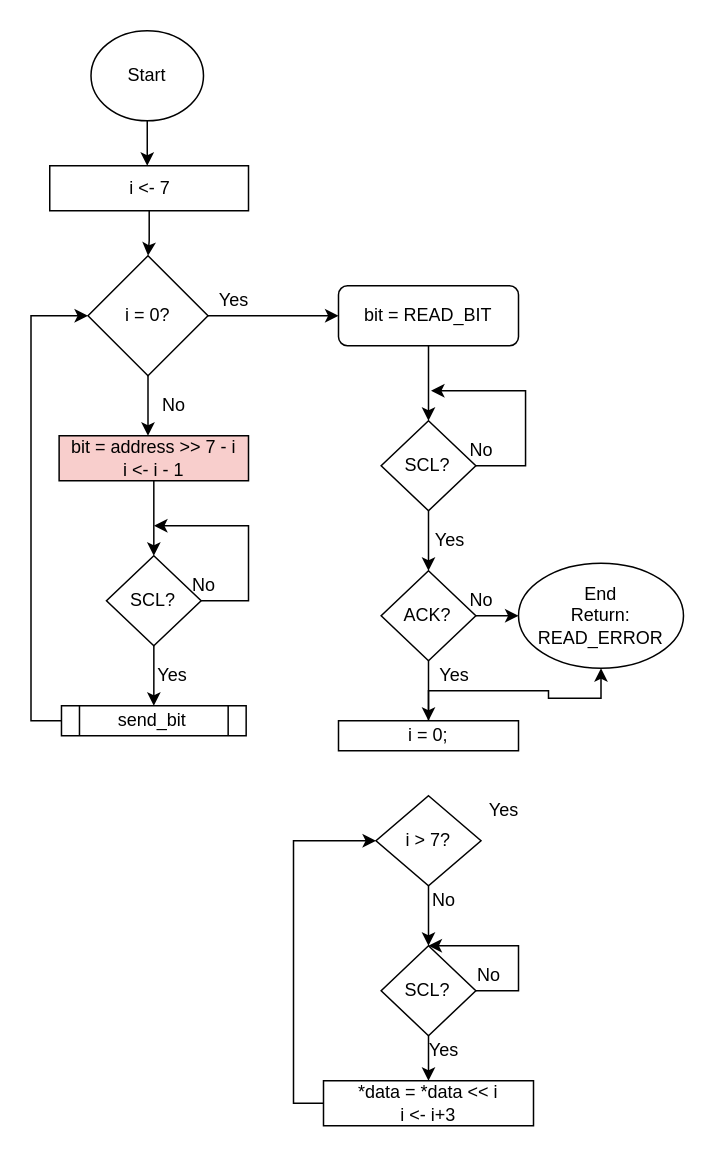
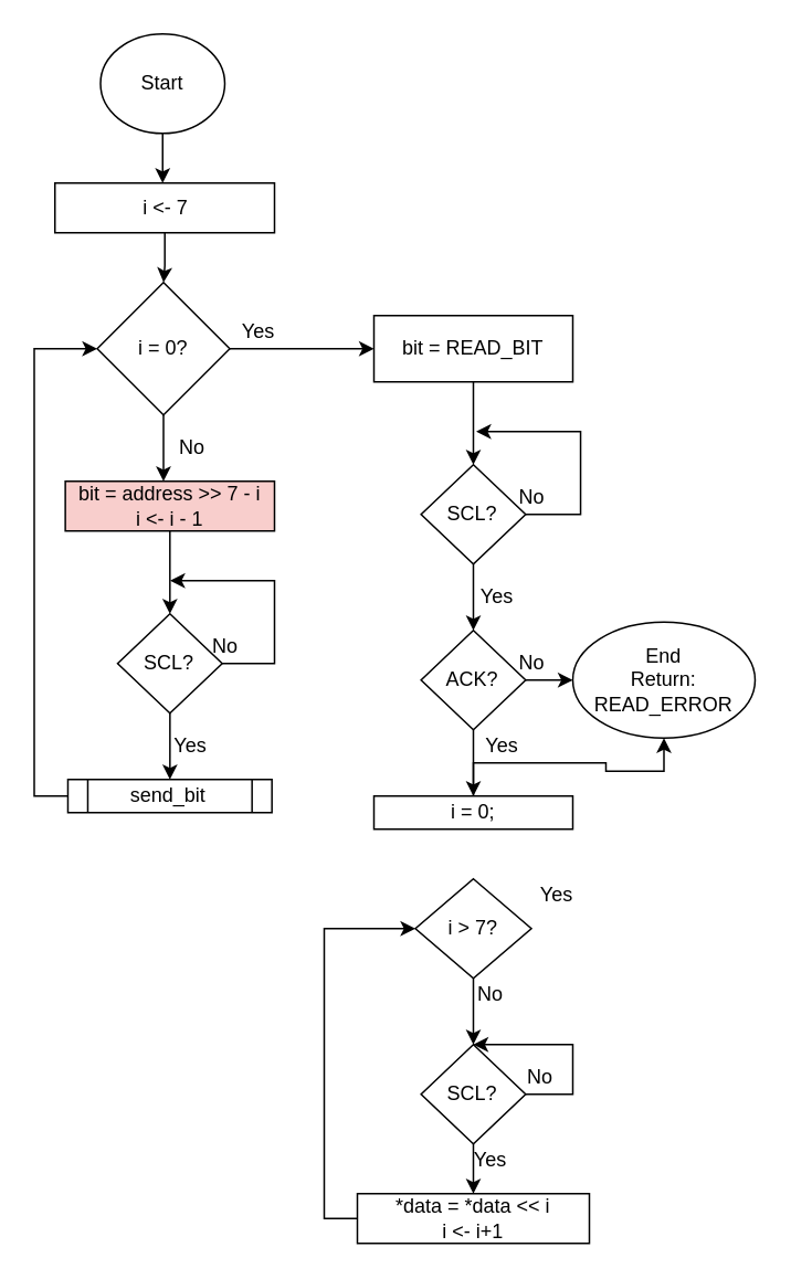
  <mxCell id="0" />
  <mxCell id="1" parent="0" />
  <mxCell id="2" style="edgeStyle=orthogonalEdgeStyle;rounded=0;orthogonalLoop=1;jettySize=auto;html=1;entryX=0.5;entryY=0;entryDx=0;entryDy=0;" edge="1" parent="1" source="3"><mxGeometry relative="1" as="geometry"><mxPoint x="97.5" y="110" as="targetPoint" /></mxGeometry></mxCell>
  <mxCell id="3" value="Start" style="ellipse;whiteSpace=wrap;html=1;" vertex="1" parent="1"><mxGeometry x="60" y="20" width="75" height="60" as="geometry" /></mxCell>
  <mxCell id="4" style="edgeStyle=orthogonalEdgeStyle;rounded=0;orthogonalLoop=1;jettySize=auto;html=1;entryX=0.5;entryY=0;entryDx=0;entryDy=0;" edge="1" parent="1" source="5" target="8"><mxGeometry relative="1" as="geometry" /></mxCell>
  <mxCell id="5" value="i &amp;lt;- 7" style="rounded=0;whiteSpace=wrap;html=1;" vertex="1" parent="1"><mxGeometry x="32.5" y="110" width="132.5" height="30" as="geometry" /></mxCell>
  <mxCell id="6" style="edgeStyle=orthogonalEdgeStyle;rounded=0;orthogonalLoop=1;jettySize=auto;html=1;entryX=0;entryY=0.5;entryDx=0;entryDy=0;" edge="1" parent="1" source="8" target="16"><mxGeometry relative="1" as="geometry"><mxPoint x="215" y="210" as="targetPoint" /></mxGeometry></mxCell>
  <mxCell id="7" style="edgeStyle=orthogonalEdgeStyle;rounded=0;orthogonalLoop=1;jettySize=auto;html=1;" edge="1" parent="1" source="8"><mxGeometry relative="1" as="geometry"><mxPoint x="98" y="290" as="targetPoint" /></mxGeometry></mxCell>
  <mxCell id="8" value="i = 0?" style="rhombus;whiteSpace=wrap;html=1;" vertex="1" parent="1"><mxGeometry x="58" y="170" width="80" height="80" as="geometry" /></mxCell>
  <mxCell id="9" value="Yes" style="text;html=1;align=center;verticalAlign=middle;resizable=0;points=[];autosize=1;strokeColor=none;fillColor=none;" vertex="1" parent="1"><mxGeometry x="140" y="190" width="30" height="20" as="geometry" /></mxCell>
  <mxCell id="10" value="No" style="text;html=1;align=center;verticalAlign=middle;resizable=0;points=[];autosize=1;strokeColor=none;fillColor=none;" vertex="1" parent="1"><mxGeometry x="100" y="260" width="30" height="20" as="geometry" /></mxCell>
  <mxCell id="11" style="edgeStyle=orthogonalEdgeStyle;rounded=0;orthogonalLoop=1;jettySize=auto;html=1;entryX=0.5;entryY=0;entryDx=0;entryDy=0;exitX=0.5;exitY=1;exitDx=0;exitDy=0;" edge="1" parent="1" source="12" target="19"><mxGeometry relative="1" as="geometry" /></mxCell>
  <mxCell id="12" value="bit = address &amp;gt;&amp;gt; 7 - i&lt;br&gt;i &amp;lt;- i - 1" style="rounded=0;whiteSpace=wrap;html=1;fillColor=#f8cecc;" vertex="1" parent="1"><mxGeometry x="38.75" y="290" width="126.25" height="30" as="geometry" /></mxCell>
  <mxCell id="13" style="edgeStyle=orthogonalEdgeStyle;rounded=0;orthogonalLoop=1;jettySize=auto;html=1;entryX=0;entryY=0.5;entryDx=0;entryDy=0;exitX=0;exitY=0.5;exitDx=0;exitDy=0;" edge="1" parent="1" source="14" target="8"><mxGeometry relative="1" as="geometry"><Array as="points"><mxPoint x="20" y="480" /><mxPoint x="20" y="210" /></Array></mxGeometry></mxCell>
  <mxCell id="14" value="send_bit" style="shape=process;whiteSpace=wrap;html=1;backgroundOutline=1;" vertex="1" parent="1"><mxGeometry x="40.32" y="470" width="123.12" height="20" as="geometry" /></mxCell>
  <mxCell id="15" style="edgeStyle=orthogonalEdgeStyle;rounded=0;orthogonalLoop=1;jettySize=auto;html=1;entryX=0.5;entryY=0;entryDx=0;entryDy=0;" edge="1" parent="1" source="16" target="24"><mxGeometry relative="1" as="geometry"><mxPoint x="285" y="260" as="targetPoint" /></mxGeometry></mxCell>
- <mxCell id="16" value="bit = READ_BIT" style="whiteSpace=wrap;html=1;rounded=1;" vertex="1" parent="1"><mxGeometry x="225" y="190" width="120" height="40" as="geometry" /></mxCell>
+ <mxCell id="16" value="bit = READ_BIT" style="rounded=0;whiteSpace=wrap;html=1;" vertex="1" parent="1"><mxGeometry x="225" y="190" width="120" height="40" as="geometry" /></mxCell>
  <mxCell id="17" style="edgeStyle=orthogonalEdgeStyle;rounded=0;orthogonalLoop=1;jettySize=auto;html=1;entryX=0.5;entryY=0;entryDx=0;entryDy=0;" edge="1" parent="1" source="19" target="14"><mxGeometry relative="1" as="geometry" /></mxCell>
  <mxCell id="18" style="edgeStyle=orthogonalEdgeStyle;rounded=0;orthogonalLoop=1;jettySize=auto;html=1;" edge="1" parent="1" source="19"><mxGeometry relative="1" as="geometry"><mxPoint x="102" y="350" as="targetPoint" /><Array as="points"><mxPoint x="165" y="400" /><mxPoint x="165" y="350" /></Array></mxGeometry></mxCell>
  <mxCell id="19" value="SCL?" style="rhombus;whiteSpace=wrap;html=1;" vertex="1" parent="1"><mxGeometry x="70.32" y="370" width="63.12" height="60" as="geometry" /></mxCell>
  <mxCell id="20" value="Yes" style="text;html=1;align=center;verticalAlign=middle;resizable=0;points=[];autosize=1;strokeColor=none;fillColor=none;" vertex="1" parent="1"><mxGeometry x="99.06" y="440" width="30" height="20" as="geometry" /></mxCell>
  <mxCell id="21" value="No" style="text;html=1;align=center;verticalAlign=middle;resizable=0;points=[];autosize=1;strokeColor=none;fillColor=none;" vertex="1" parent="1"><mxGeometry x="120" y="380" width="30" height="20" as="geometry" /></mxCell>
  <mxCell id="22" style="edgeStyle=orthogonalEdgeStyle;rounded=0;orthogonalLoop=1;jettySize=auto;html=1;" edge="1" parent="1" source="24" target="29"><mxGeometry relative="1" as="geometry"><mxPoint x="285" y="380" as="targetPoint" /></mxGeometry></mxCell>
  <mxCell id="23" style="edgeStyle=orthogonalEdgeStyle;rounded=0;orthogonalLoop=1;jettySize=auto;html=1;" edge="1" parent="1" source="24"><mxGeometry relative="1" as="geometry"><mxPoint x="286.68" y="260" as="targetPoint" /><Array as="points"><mxPoint x="349.68" y="310" /><mxPoint x="349.68" y="260" /></Array></mxGeometry></mxCell>
  <mxCell id="24" value="SCL?" style="rhombus;whiteSpace=wrap;html=1;" vertex="1" parent="1"><mxGeometry x="253.44" y="280" width="63.12" height="60" as="geometry" /></mxCell>
  <mxCell id="25" value="Yes" style="text;html=1;align=center;verticalAlign=middle;resizable=0;points=[];autosize=1;strokeColor=none;fillColor=none;" vertex="1" parent="1"><mxGeometry x="283.74" y="350" width="30" height="20" as="geometry" /></mxCell>
  <mxCell id="26" value="No" style="text;html=1;align=center;verticalAlign=middle;resizable=0;points=[];autosize=1;strokeColor=none;fillColor=none;" vertex="1" parent="1"><mxGeometry x="304.68" y="290" width="30" height="20" as="geometry" /></mxCell>
  <mxCell id="27" style="edgeStyle=orthogonalEdgeStyle;rounded=0;orthogonalLoop=1;jettySize=auto;html=1;entryX=0;entryY=0.5;entryDx=0;entryDy=0;" edge="1" parent="1" source="29" target="33"><mxGeometry relative="1" as="geometry"><mxPoint x="345" y="410" as="targetPoint" /></mxGeometry></mxCell>
  <mxCell id="28" style="edgeStyle=orthogonalEdgeStyle;rounded=0;orthogonalLoop=1;jettySize=auto;html=1;entryX=0.5;entryY=0;entryDx=0;entryDy=0;" edge="1" parent="1" source="29" target="31"><mxGeometry relative="1" as="geometry" /></mxCell>
  <mxCell id="29" value="ACK?" style="rhombus;whiteSpace=wrap;html=1;" vertex="1" parent="1"><mxGeometry x="253.44" y="380" width="63.12" height="60" as="geometry" /></mxCell>
  <mxCell id="30" style="edgeStyle=orthogonalEdgeStyle;rounded=0;orthogonalLoop=1;jettySize=auto;html=1;" edge="1" parent="1" source="31" target="33"><mxGeometry relative="1" as="geometry" /></mxCell>
  <mxCell id="31" value="i = 0;" style="rounded=0;whiteSpace=wrap;html=1;" vertex="1" parent="1"><mxGeometry x="225" y="480" width="120" height="20" as="geometry" /></mxCell>
  <mxCell id="32" value="No" style="text;html=1;align=center;verticalAlign=middle;resizable=0;points=[];autosize=1;strokeColor=none;fillColor=none;" vertex="1" parent="1"><mxGeometry x="304.68" y="390" width="30" height="20" as="geometry" /></mxCell>
  <mxCell id="33" value="End&lt;br&gt;Return: READ_ERROR" style="ellipse;whiteSpace=wrap;html=1;" vertex="1" parent="1"><mxGeometry x="345" y="375" width="110" height="70" as="geometry" /></mxCell>
  <mxCell id="34" value="Yes" style="text;html=1;align=center;verticalAlign=middle;resizable=0;points=[];autosize=1;strokeColor=none;fillColor=none;" vertex="1" parent="1"><mxGeometry x="286.56" y="440" width="30" height="20" as="geometry" /></mxCell>
  <mxCell id="35" style="edgeStyle=orthogonalEdgeStyle;rounded=0;orthogonalLoop=1;jettySize=auto;html=1;entryX=0.5;entryY=0;entryDx=0;entryDy=0;" edge="1" parent="1" source="36" target="41"><mxGeometry relative="1" as="geometry"><mxPoint x="285" y="620" as="targetPoint" /></mxGeometry></mxCell>
  <mxCell id="36" value="i &amp;gt; 7?" style="rhombus;whiteSpace=wrap;html=1;" vertex="1" parent="1"><mxGeometry x="250" y="530" width="70" height="60" as="geometry" /></mxCell>
  <mxCell id="37" value="Yes" style="text;html=1;align=center;verticalAlign=middle;resizable=0;points=[];autosize=1;strokeColor=none;fillColor=none;" vertex="1" parent="1"><mxGeometry x="320" y="530" width="30" height="20" as="geometry" /></mxCell>
  <mxCell id="38" value="No" style="text;html=1;align=center;verticalAlign=middle;resizable=0;points=[];autosize=1;strokeColor=none;fillColor=none;" vertex="1" parent="1"><mxGeometry x="280" y="590" width="30" height="20" as="geometry" /></mxCell>
  <mxCell id="39" style="edgeStyle=orthogonalEdgeStyle;rounded=0;orthogonalLoop=1;jettySize=auto;html=1;" edge="1" parent="1" source="41" target="41"><mxGeometry relative="1" as="geometry"><mxPoint x="325" y="630" as="targetPoint" /><Array as="points"><mxPoint x="345" y="660" /><mxPoint x="345" y="630" /></Array></mxGeometry></mxCell>
  <mxCell id="40" style="edgeStyle=orthogonalEdgeStyle;rounded=0;orthogonalLoop=1;jettySize=auto;html=1;entryX=0.5;entryY=0;entryDx=0;entryDy=0;" edge="1" parent="1" source="41" target="45"><mxGeometry relative="1" as="geometry"><mxPoint x="285" y="720" as="targetPoint" /></mxGeometry></mxCell>
  <mxCell id="41" value="SCL?" style="rhombus;whiteSpace=wrap;html=1;" vertex="1" parent="1"><mxGeometry x="253.44" y="630" width="63.12" height="60" as="geometry" /></mxCell>
  <mxCell id="42" value="No" style="text;html=1;align=center;verticalAlign=middle;resizable=0;points=[];autosize=1;strokeColor=none;fillColor=none;" vertex="1" parent="1"><mxGeometry x="310" y="640" width="30" height="20" as="geometry" /></mxCell>
  <mxCell id="43" value="Yes" style="text;html=1;align=center;verticalAlign=middle;resizable=0;points=[];autosize=1;strokeColor=none;fillColor=none;" vertex="1" parent="1"><mxGeometry x="280" y="690" width="30" height="20" as="geometry" /></mxCell>
  <mxCell id="44" style="edgeStyle=orthogonalEdgeStyle;rounded=0;orthogonalLoop=1;jettySize=auto;html=1;entryX=0;entryY=0.5;entryDx=0;entryDy=0;exitX=0;exitY=0.5;exitDx=0;exitDy=0;" edge="1" parent="1" source="45" target="36"><mxGeometry relative="1" as="geometry" /></mxCell>
- <mxCell id="45" value="*data = *data &amp;lt;&amp;lt; i&lt;br&gt;i &amp;lt;- i+3" style="rounded=0;whiteSpace=wrap;html=1;" vertex="1" parent="1"><mxGeometry x="215" y="720" width="140" height="30" as="geometry" /></mxCell>
+ <mxCell id="45" value="*data = *data &amp;lt;&amp;lt; i&lt;br&gt;i &amp;lt;- i+1" style="rounded=0;whiteSpace=wrap;html=1;" vertex="1" parent="1"><mxGeometry x="215" y="720" width="140" height="30" as="geometry" /></mxCell>
